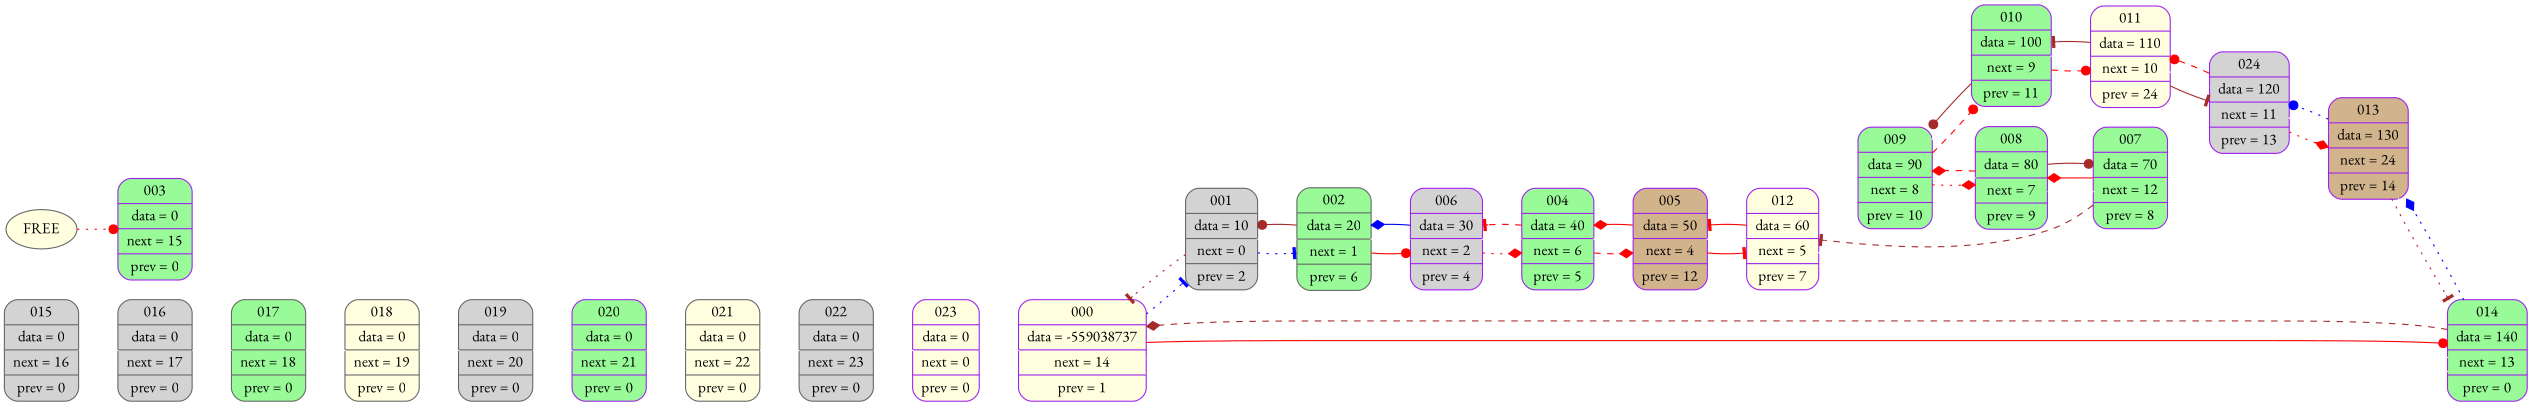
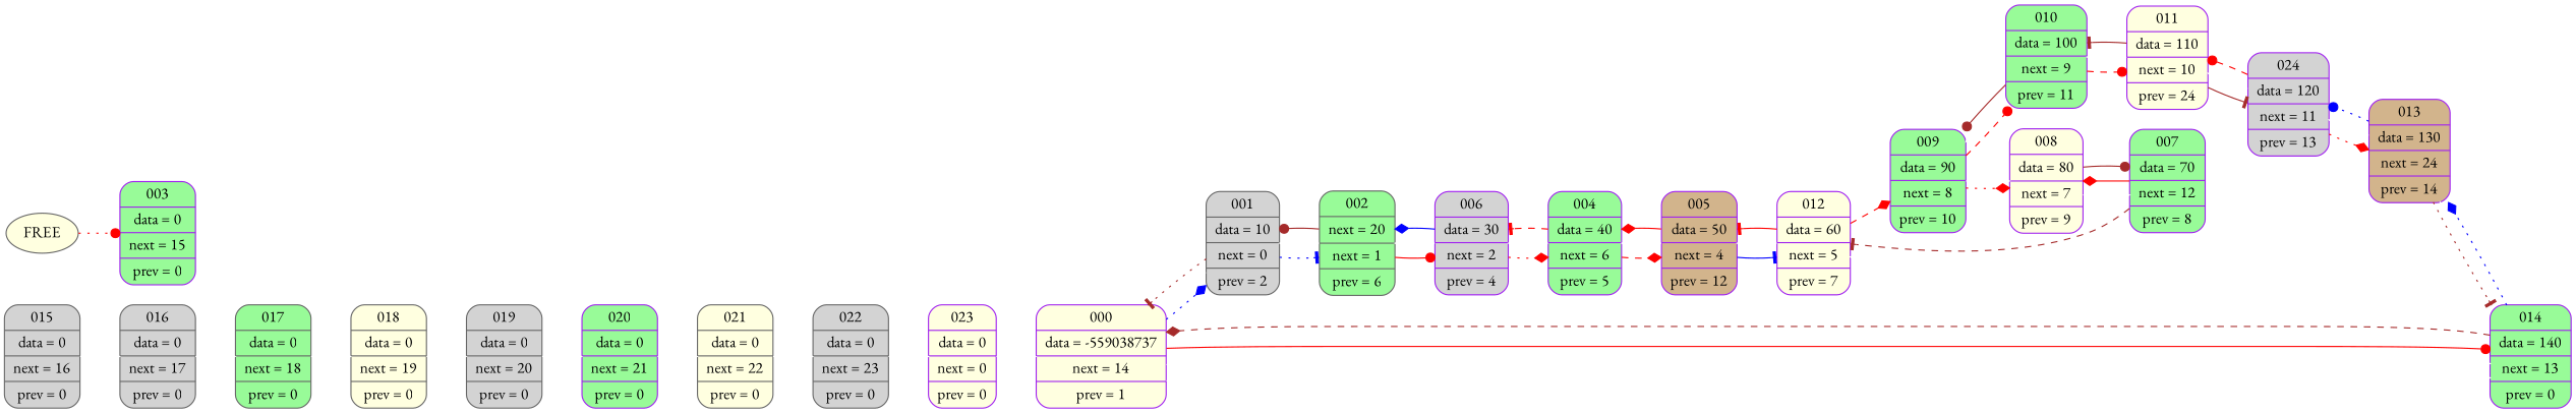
  digraph {
    fontname="EB Garamond"
    rankdir=LR
    node [color=purple fillcolor=palegreen fontname="EB Garamond" shape=Mrecord style=filled]
    edge [color=white fontname="EB Garamond" weight=1000]
    n1 [fillcolor=lightyellow label=" {000} | {data = -559038737} | {next = 14} |{ prev = 1 }"]
    n2 [color=gray40 fillcolor=lightgrey label=" {001} | {data = 10} | {next = 0} |{ prev = 2 }"]
    n3 [label=" {014} | {data = 140} | {next = 13} |{ prev = 0 }"]
-   n4 [color=gray40 label=" {002} | {data = 20} | {next = 1} |{ prev = 6 }"]
+   n4 [color=gray40 label=" {002} | {next = 20} | {next = 1} |{ prev = 6 }"]
    n5 [fillcolor=tan label=" {013} | {data = 130} | {next = 24} |{ prev = 14 }"]
    n6 [fillcolor=lightgrey label=" {006} | {data = 30} | {next = 2} |{ prev = 4 }"]
    n7 [label=" {004} | {data = 40} | {next = 6} |{ prev = 5 }"]
    n8 [label=" {003} | {data = 0} | {next = 15} |{ prev = 0 }"]
    n9 [fillcolor=tan label=" {005} | {data = 50} | {next = 4} |{ prev = 12 }"]
    n10 [fillcolor=lightyellow label=" {012} | {data = 60} | {next = 5} |{ prev = 7 }"]
    n11 [label=" {007} | {data = 70} | {next = 12} |{ prev = 8 }"]
-   n12 [label=" {008} | {data = 80} | {next = 7} |{ prev = 9 }"]
+   n12 [fillcolor=lightyellow label=" {008} | {data = 80} | {next = 7} |{ prev = 9 }"]
    n13 [label=" {009} | {data = 90} | {next = 8} |{ prev = 10 }"]
    n14 [label=" {010} | {data = 100} | {next = 9} |{ prev = 11 }"]
    n15 [fillcolor=lightyellow label=" {011} | {data = 110} | {next = 10} |{ prev = 24 }"]
    n16 [fillcolor=lightgrey label=" {024} | {data = 120} | {next = 11} |{ prev = 13 }"]
    n17 [color=gray40 fillcolor=lightgrey label=" {015} | {data = 0} | {next = 16} |{ prev = 0 }"]
    n18 [color=gray40 fillcolor=lightgrey label=" {016} | {data = 0} | {next = 17} |{ prev = 0 }"]
    n19 [color=gray40 label=" {017} | {data = 0} | {next = 18} |{ prev = 0 }"]
    n20 [color=gray40 fillcolor=lightyellow label=" {018} | {data = 0} | {next = 19} |{ prev = 0 }"]
    n21 [color=gray40 fillcolor=lightgrey label=" {019} | {data = 0} | {next = 20} |{ prev = 0 }"]
    n22 [label=" {020} | {data = 0} | {next = 21} |{ prev = 0 }"]
    n23 [color=gray40 fillcolor=lightyellow label=" {021} | {data = 0} | {next = 22} |{ prev = 0 }"]
    n24 [color=gray40 fillcolor=lightgrey label=" {022} | {data = 0} | {next = 23} |{ prev = 0 }"]
    n25 [fillcolor=lightyellow label=" {023} | {data = 0} | {next = 0} |{ prev = 0 }"]
    FREE [color=gray40 fillcolor=lightyellow shape=""]
-   n1 -> n2 [arrowhead=tee color=blue style=dotted weight=""]
+   n1 -> n2 [arrowhead=diamond color=blue style=dotted weight=""]
    n1 -> n3
    n1 -> n3
    n1 -> n3 [arrowhead=dot color=red style=solid weight=100000]
    n2 -> n1
    n2 -> n1 [arrowhead=tee color=brown style=dotted weight=100000]
    n2 -> n4 [arrowhead=tee color=blue style=dotted weight=""]
    n3 -> n1 [arrowhead=diamond color=brown style=dashed weight=""]
    n3 -> n5
    n3 -> n5 [arrowhead=diamond color=blue style=dotted weight=100000]
    n4 -> n2
    n4 -> n2 [arrowhead=dot color=brown style=solid weight=100000]
    n4 -> n6 [arrowhead=dot color=red style=solid weight=""]
    n5 -> n3 [arrowhead=tee color=brown style=dotted weight=""]
    n5 -> n16
    n5 -> n16 [arrowhead=dot color=blue style=dotted weight=100000]
    n6 -> n4
    n6 -> n4 [arrowhead=diamond color=blue style=solid weight=100000]
    n6 -> n7 [arrowhead=diamond color=red style=dotted weight=""]
    n7 -> n6
    n7 -> n6 [arrowhead=tee color=red style=dashed weight=100000]
    n7 -> n9 [arrowhead=diamond color=red style=dashed weight=""]
    n9 -> n7
    n9 -> n7 [arrowhead=diamond color=red style=solid weight=100000]
-   n9 -> n10 [arrowhead=tee color=red style=solid weight=""]
+   n9 -> n10 [arrowhead=tee color=blue style=solid weight=""]
    n10 -> n9
    n10 -> n9 [arrowhead=tee color=red style=solid weight=100000]
    n11 -> n10
    n11 -> n10 [arrowhead=tee color=brown style=dashed weight=100000]
    n11 -> n12 [arrowhead=diamond color=red style=solid weight=""]
    n12 -> n11
    n12 -> n11 [arrowhead=dot color=brown style=solid weight=100000]
-   n12 -> n13 [arrowhead=diamond color=red style=dashed weight=""]
+   n10 -> n13 [arrowhead=diamond color=red style=dashed weight=""]
    n13 -> n12
    n13 -> n12 [arrowhead=diamond color=red style=dotted weight=100000]
    n13 -> n14 [arrowhead=dot color=red style=dashed weight=""]
    n14 -> n13
    n14 -> n13 [arrowhead=dot color=brown style=solid weight=100000]
    n14 -> n15 [arrowhead=dot color=red style=dashed weight=""]
    n15 -> n14
    n15 -> n14 [arrowhead=tee color=brown style=solid weight=100000]
    n15 -> n16 [arrowhead=tee color=brown style=solid weight=""]
    n16 -> n5 [arrowhead=diamond color=red style=dotted weight=""]
    n16 -> n15
    n16 -> n15 [arrowhead=dot color=red style=dashed weight=100000]
    n17 -> n18
    n18 -> n19
    n19 -> n20
    n20 -> n21
    n21 -> n22
    n22 -> n23
    n23 -> n24
    n24 -> n25
    n25 -> n1
    FREE -> n8 [arrowhead=dot color=red style=dotted weight=""]
  }
